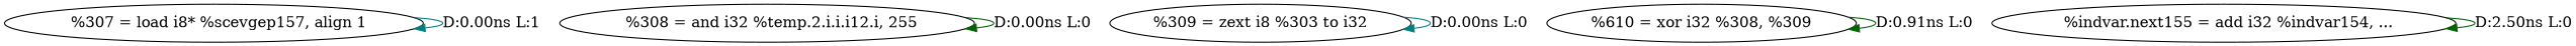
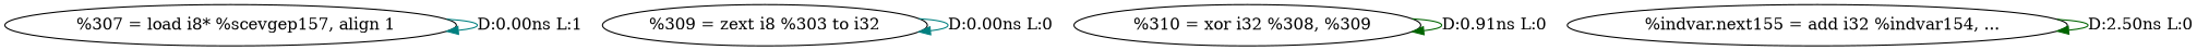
  digraph {
    edge [color=darkgreen]
    n1 [label="  %307 = load i8* %scevgep157, align 1"]
-   n2 [label="  %308 = and i32 %temp.2.i.i.i12.i, 255"]
    n3 [label="%309 = zext i8 %303 to i32"]
-   n4 [label="%610 = xor i32 %308, %309"]
+   n4 [label="  %310 = xor i32 %308, %309"]
    n5 [label="  %indvar.next155 = add i32 %indvar154, ..."]
    n1 -> n1 [color=teal label="D:0.00ns L:1"]
-   n2 -> n2 [label="D:0.00ns L:0"]
    n3 -> n3 [color=teal label="D:0.00ns L:0"]
    n4 -> n4 [label="D:0.91ns L:0"]
    n5 -> n5 [label="D:2.50ns L:0"]
  }
